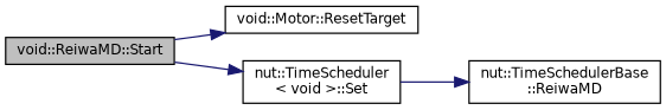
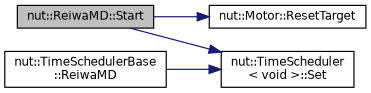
  digraph {
    rankdir=LR
    node [color=black fillcolor=white fontname=Helvetica fontsize=10 shape=record style=filled]
    edge [color=midnightblue fontname=Helvetica fontsize=10 labelfontname=Helvetica labelfontsize=10 style=solid]
-   n1 [fillcolor=grey75 fontcolor=black height=0.2 label="void::ReiwaMD::Start" width=0.4]
-   n2 [height=0.2 label="void::Motor::ResetTarget" width=0.4]
+   n1 [fillcolor=grey75 fontcolor=black height=0.2 label="nut::ReiwaMD::Start" width=0.4]
+   n2 [height=0.2 label="nut::Motor::ResetTarget" width=0.4]
    n3 [height=0.2 label="nut::TimeScheduler\l\< void \>::Set" width=0.4]
    n4 [height=0.2 label="nut::TimeSchedulerBase\l::ReiwaMD" width=0.4]
    n1 -> n2
    n1 -> n3
-   n3 -> n4
+   n4 -> n3
  }
